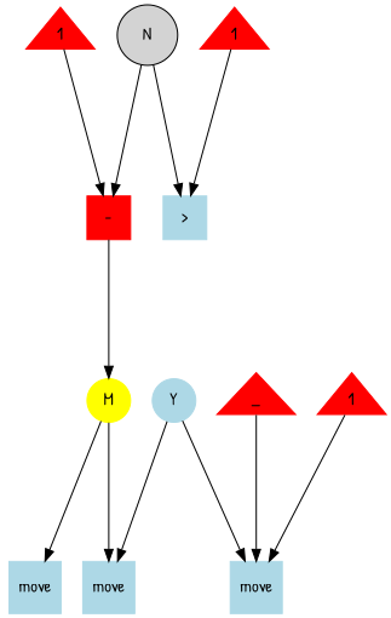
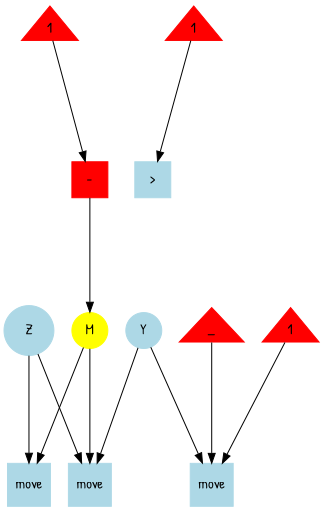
  digraph {
    fontname="Patrick Hand"
    mindist=1.5
    ranksep=1.5
    node [fontname="Patrick Hand" shape=square style=filled color=lightblue]
    edge [fontname="Patrick Hand"]
-   n1 [fixedsize=shape height=0.7 label=N shape=circle width=0.7 color=""]
    n2 [color=red label="-"]
    n3 [label=">"]
    n4 [color=yellow label=M shape=circle]
    n5 [label=move]
    n6 [label=move]
    n7 [color=red label=1 shape=triangle]
    n8 [color=red label=1 shape=triangle]
+   n9 [fixedsize=shape height=0.7 label=Z shape=circle width=0.7]
    n10 [label=move]
    n11 [label=Y shape=circle]
    n12 [color=red label=1 shape=triangle]
    n13 [color=red label=_ shape=triangle]
-   n1 -> n2
-   n1 -> n3
    n2 -> n4
    n4 -> n5
    n4 -> n6
    n7 -> n3
    n8 -> n2
+   n9 -> n5
+   n9 -> n6
    n11 -> n6
    n11 -> n10
    n12 -> n10
    n13 -> n10
  }
